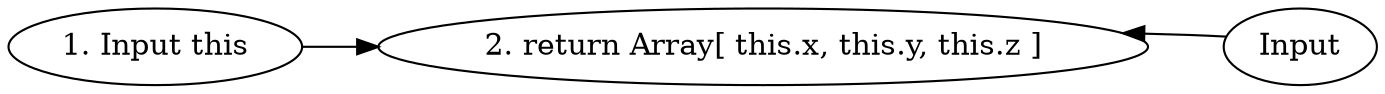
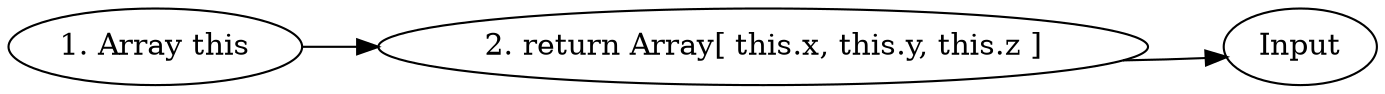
  digraph {
    rankdir=LR
-   n1 [label="1. Input this"]
+   n1 [label="1. Array this"]
    n2 [label="2. return Array[ this.x, this.y, this.z ]"]
    n3 [label=Input]
    n1 -> n2
-   n3 -> n2
+   n2 -> n3
  }
